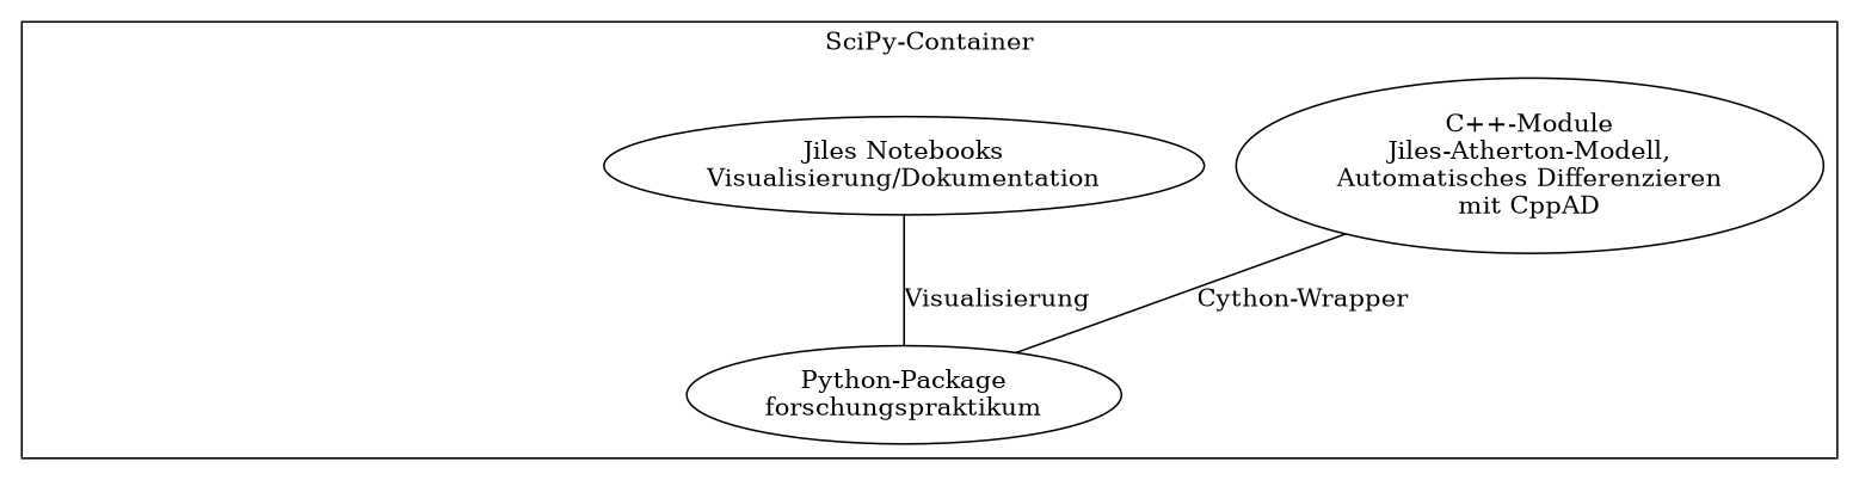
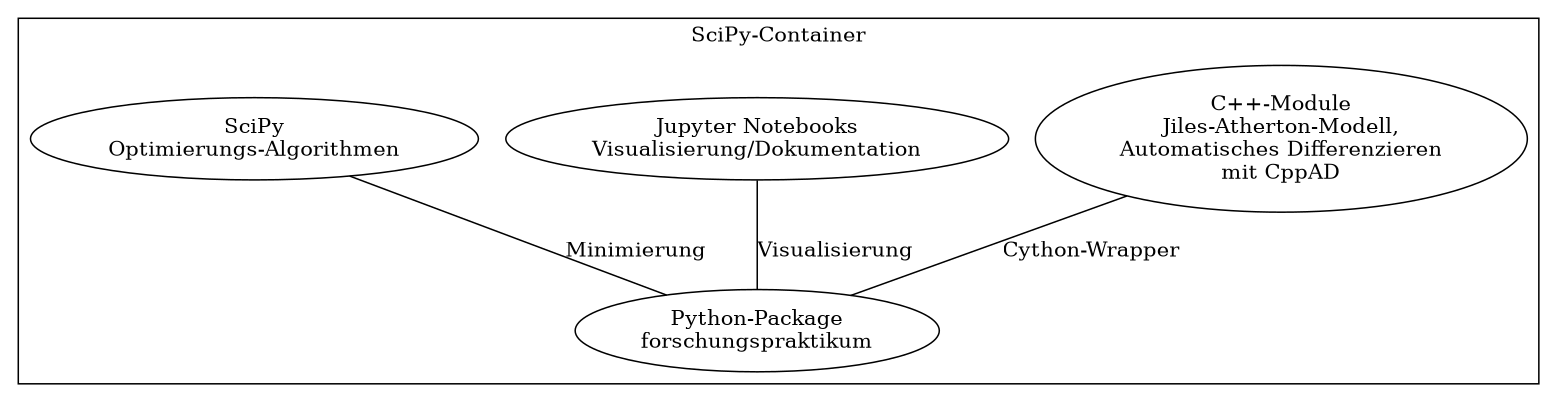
  graph {
    edge [labeldistance=10]
    n1 [label="Python-Package\nforschungspraktikum"]
    n2 [label="C++-Module\nJiles-Atherton-Modell,\nAutomatisches Differenzieren\nmit CppAD"]
-   n3 [label="Jiles Notebooks\nVisualisierung/Dokumentation"]
+   n3 [label="Jupyter Notebooks\nVisualisierung/Dokumentation"]
+   n4 [label="SciPy\nOptimierungs-Algorithmen"]
    subgraph cluster_1 {
      label="SciPy-Container"
      n1
      n2
      n3
+     n4
    }
    n2 -- n1 [label="Cython-Wrapper"]
    n3 -- n1 [label=Visualisierung]
+   n4 -- n1 [label=Minimierung]
  }
